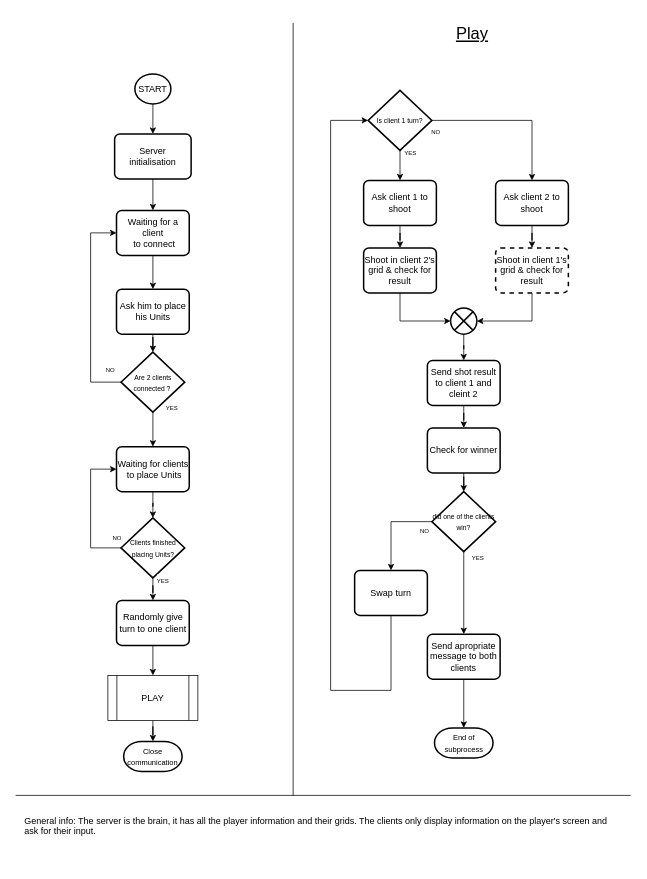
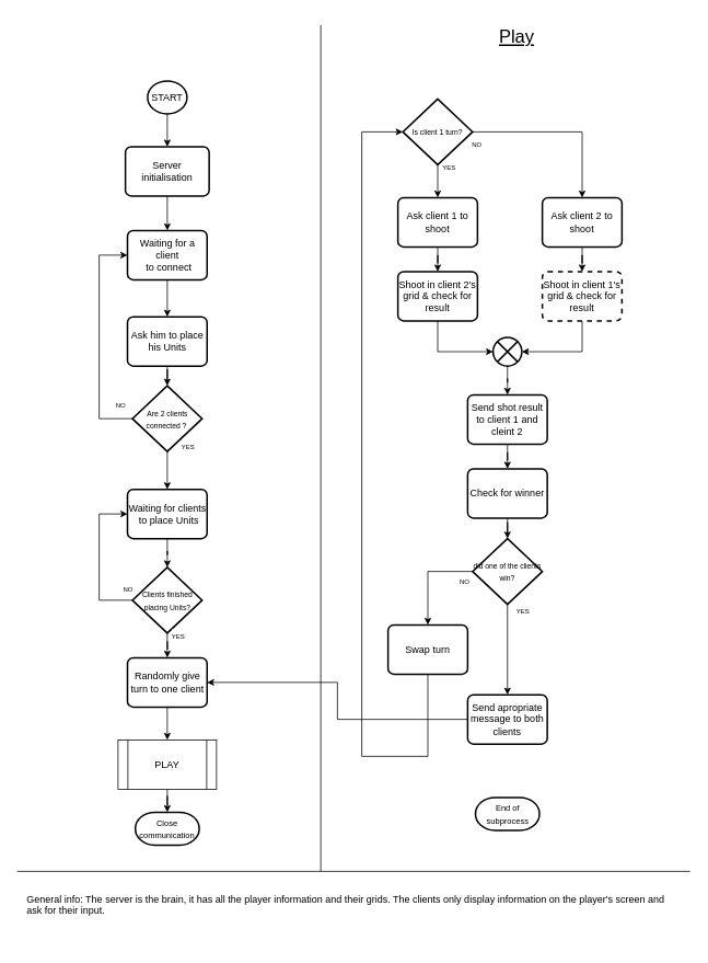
  <mxCell id="0" />
  <mxCell id="1" parent="0" />
  <mxCell id="2" value="" style="edgeStyle=orthogonalEdgeStyle;rounded=0;orthogonalLoop=1;jettySize=auto;html=1;" parent="1" source="3" target="5" edge="1"><mxGeometry relative="1" as="geometry" /></mxCell>
  <mxCell id="3" value="START" style="strokeWidth=2;html=1;shape=mxgraph.flowchart.start_2;whiteSpace=wrap;" parent="1" vertex="1"><mxGeometry x="179" y="98" width="48" height="40" as="geometry" /></mxCell>
  <mxCell id="4" value="" style="edgeStyle=orthogonalEdgeStyle;rounded=0;orthogonalLoop=1;jettySize=auto;html=1;" edge="1" parent="1" source="5" target="7"><mxGeometry relative="1" as="geometry" /></mxCell>
  <mxCell id="5" value="Server initialisation" style="rounded=1;whiteSpace=wrap;html=1;absoluteArcSize=1;arcSize=14;strokeWidth=2;" parent="1" vertex="1"><mxGeometry x="152" y="178" width="102" height="60" as="geometry" /></mxCell>
  <mxCell id="6" style="edgeStyle=orthogonalEdgeStyle;rounded=0;orthogonalLoop=1;jettySize=auto;html=1;exitX=0.5;exitY=1;exitDx=0;exitDy=0;entryX=0.5;entryY=0;entryDx=0;entryDy=0;" edge="1" parent="1" source="7" target="12"><mxGeometry relative="1" as="geometry" /></mxCell>
  <mxCell id="7" value="Waiting for a client&lt;br&gt;&amp;nbsp;to connect" style="rounded=1;whiteSpace=wrap;html=1;absoluteArcSize=1;arcSize=14;strokeWidth=2;" parent="1" vertex="1"><mxGeometry x="154.5" y="280" width="97" height="60" as="geometry" /></mxCell>
  <mxCell id="8" style="edgeStyle=orthogonalEdgeStyle;rounded=0;orthogonalLoop=1;jettySize=auto;html=1;entryX=0;entryY=0.5;entryDx=0;entryDy=0;" edge="1" parent="1" source="10" target="7"><mxGeometry relative="1" as="geometry"><mxPoint x="140" y="280" as="targetPoint" /><Array as="points"><mxPoint x="120" y="509" /><mxPoint x="120" y="310" /></Array></mxGeometry></mxCell>
  <mxCell id="9" value="" style="edgeStyle=orthogonalEdgeStyle;rounded=0;orthogonalLoop=1;jettySize=auto;html=1;" edge="1" parent="1" source="10" target="15"><mxGeometry relative="1" as="geometry" /></mxCell>
  <mxCell id="10" value="&lt;font style=&quot;font-size: 9px&quot;&gt;Are 2 clients connected ?&amp;nbsp;&lt;/font&gt;" style="strokeWidth=2;html=1;shape=mxgraph.flowchart.decision;whiteSpace=wrap;" parent="1" vertex="1"><mxGeometry x="160.5" y="469" width="85" height="80" as="geometry" /></mxCell>
  <mxCell id="11" value="" style="edgeStyle=orthogonalEdgeStyle;rounded=0;orthogonalLoop=1;jettySize=auto;html=1;" edge="1" parent="1" source="12" target="10"><mxGeometry relative="1" as="geometry" /></mxCell>
  <mxCell id="12" value="Ask him to place his Units" style="rounded=1;whiteSpace=wrap;html=1;absoluteArcSize=1;arcSize=14;strokeWidth=2;" parent="1" vertex="1"><mxGeometry x="154.5" y="385" width="97" height="60" as="geometry" /></mxCell>
  <mxCell id="13" value="&lt;span style=&quot;font-size: 8px&quot;&gt;NO&lt;br&gt;&lt;/span&gt;" style="text;html=1;resizable=0;points=[];align=center;verticalAlign=middle;labelBackgroundColor=#ffffff;" parent="1" vertex="1" connectable="0"><mxGeometry x="160.414" y="509.138" as="geometry"><mxPoint x="-14.5" y="-18" as="offset" /></mxGeometry></mxCell>
  <mxCell id="14" value="" style="edgeStyle=orthogonalEdgeStyle;rounded=0;orthogonalLoop=1;jettySize=auto;html=1;" parent="1" source="15" target="18" edge="1"><mxGeometry relative="1" as="geometry" /></mxCell>
  <mxCell id="15" value="Waiting for clients&lt;br&gt;&amp;nbsp;to place Units" style="rounded=1;whiteSpace=wrap;html=1;absoluteArcSize=1;arcSize=14;strokeWidth=2;" parent="1" vertex="1"><mxGeometry x="154.5" y="595" width="97" height="60" as="geometry" /></mxCell>
  <mxCell id="16" value="" style="edgeStyle=orthogonalEdgeStyle;rounded=0;orthogonalLoop=1;jettySize=auto;html=1;entryX=0;entryY=0.5;entryDx=0;entryDy=0;exitX=0;exitY=0.5;exitDx=0;exitDy=0;exitPerimeter=0;" parent="1" source="18" target="15" edge="1"><mxGeometry relative="1" as="geometry"><mxPoint x="80.5" y="698" as="targetPoint" /><Array as="points"><mxPoint x="120" y="730" /><mxPoint x="120" y="625" /></Array></mxGeometry></mxCell>
  <mxCell id="17" value="" style="edgeStyle=orthogonalEdgeStyle;rounded=0;orthogonalLoop=1;jettySize=auto;html=1;" parent="1" source="18" target="21" edge="1"><mxGeometry relative="1" as="geometry" /></mxCell>
  <mxCell id="18" value="&lt;font style=&quot;font-size: 9px&quot;&gt;Clients finished placing Units?&lt;/font&gt;" style="strokeWidth=2;html=1;shape=mxgraph.flowchart.decision;whiteSpace=wrap;" parent="1" vertex="1"><mxGeometry x="160.5" y="690" width="85" height="80" as="geometry" /></mxCell>
  <mxCell id="19" value="&lt;span style=&quot;font-size: 8px&quot;&gt;NO&lt;br&gt;&lt;/span&gt;" style="text;html=1;resizable=0;points=[];align=center;verticalAlign=middle;labelBackgroundColor=#ffffff;" parent="1" vertex="1" connectable="0"><mxGeometry x="164.19" y="730.138" as="geometry"><mxPoint x="-10" y="-15" as="offset" /></mxGeometry></mxCell>
  <mxCell id="20" value="" style="edgeStyle=orthogonalEdgeStyle;rounded=0;orthogonalLoop=1;jettySize=auto;html=1;" parent="1" source="21" target="24" edge="1"><mxGeometry relative="1" as="geometry" /></mxCell>
  <mxCell id="21" value="Randomly give turn to one client" style="rounded=1;whiteSpace=wrap;html=1;absoluteArcSize=1;arcSize=14;strokeWidth=2;" parent="1" vertex="1"><mxGeometry x="154.5" y="800" width="97" height="60" as="geometry" /></mxCell>
  <mxCell id="22" value="&lt;span style=&quot;font-size: 8px&quot;&gt;YES&lt;br&gt;&lt;/span&gt;" style="text;html=1;resizable=0;points=[];align=center;verticalAlign=middle;labelBackgroundColor=#ffffff;" parent="1" vertex="1" connectable="0"><mxGeometry x="229.914" y="790.138" as="geometry"><mxPoint x="-14.5" y="-18" as="offset" /></mxGeometry></mxCell>
  <mxCell id="23" value="" style="edgeStyle=orthogonalEdgeStyle;rounded=0;orthogonalLoop=1;jettySize=auto;html=1;" parent="1" source="24" target="25" edge="1"><mxGeometry relative="1" as="geometry" /></mxCell>
  <mxCell id="24" value="PLAY" style="shape=process;whiteSpace=wrap;html=1;backgroundOutline=1;" parent="1" vertex="1"><mxGeometry x="143" y="900" width="120" height="60" as="geometry" /></mxCell>
  <mxCell id="25" value="&lt;font style=&quot;font-size: 10px&quot;&gt;Close communication&lt;/font&gt;" style="strokeWidth=2;html=1;shape=mxgraph.flowchart.terminator;whiteSpace=wrap;" parent="1" vertex="1"><mxGeometry x="164" y="988" width="78" height="40" as="geometry" /></mxCell>
  <mxCell id="26" value="" style="endArrow=none;html=1;" parent="1" edge="1"><mxGeometry width="50" height="50" relative="1" as="geometry"><mxPoint x="390" y="1060" as="sourcePoint" /><mxPoint x="390" y="30" as="targetPoint" /></mxGeometry></mxCell>
  <mxCell id="27" value="&lt;font style=&quot;font-size: 22px&quot;&gt;&lt;u&gt;Play&lt;/u&gt;&lt;/font&gt;" style="text;html=1;strokeColor=none;fillColor=none;align=center;verticalAlign=middle;whiteSpace=wrap;rounded=0;" parent="1" vertex="1"><mxGeometry x="540" y="20" width="178" height="50" as="geometry" /></mxCell>
  <mxCell id="28" value="" style="edgeStyle=orthogonalEdgeStyle;rounded=0;orthogonalLoop=1;jettySize=auto;html=1;" parent="1" source="30" target="32" edge="1"><mxGeometry relative="1" as="geometry" /></mxCell>
  <mxCell id="29" style="edgeStyle=orthogonalEdgeStyle;rounded=0;orthogonalLoop=1;jettySize=auto;html=1;" parent="1" source="30" target="42" edge="1"><mxGeometry relative="1" as="geometry" /></mxCell>
  <mxCell id="30" value="&lt;font style=&quot;font-size: 9px&quot;&gt;Is client 1 turn?&lt;/font&gt;" style="strokeWidth=2;html=1;shape=mxgraph.flowchart.decision;whiteSpace=wrap;" parent="1" vertex="1"><mxGeometry x="490" y="120" width="85" height="80" as="geometry" /></mxCell>
  <mxCell id="31" value="" style="edgeStyle=orthogonalEdgeStyle;rounded=0;orthogonalLoop=1;jettySize=auto;html=1;" parent="1" source="32" target="34" edge="1"><mxGeometry relative="1" as="geometry" /></mxCell>
  <mxCell id="32" value="Ask client 1 to shoot" style="rounded=1;whiteSpace=wrap;html=1;absoluteArcSize=1;arcSize=14;strokeWidth=2;" parent="1" vertex="1"><mxGeometry x="484" y="240" width="97" height="60" as="geometry" /></mxCell>
  <mxCell id="33" style="edgeStyle=orthogonalEdgeStyle;rounded=0;orthogonalLoop=1;jettySize=auto;html=1;entryX=0;entryY=0.5;entryDx=0;entryDy=0;entryPerimeter=0;exitX=0.5;exitY=1;exitDx=0;exitDy=0;" parent="1" source="34" target="38" edge="1"><mxGeometry relative="1" as="geometry" /></mxCell>
  <mxCell id="34" value="Shoot in client 2's grid &amp;amp; check for result" style="rounded=1;whiteSpace=wrap;html=1;absoluteArcSize=1;arcSize=14;strokeWidth=2;" parent="1" vertex="1"><mxGeometry x="484" y="330" width="97" height="60" as="geometry" /></mxCell>
  <mxCell id="35" style="edgeStyle=orthogonalEdgeStyle;rounded=0;orthogonalLoop=1;jettySize=auto;html=1;entryX=0;entryY=0.5;entryDx=0;entryDy=0;entryPerimeter=0;" parent="1" source="36" target="30" edge="1"><mxGeometry relative="1" as="geometry"><mxPoint x="440" y="110" as="targetPoint" /><Array as="points"><mxPoint x="520" y="920" /><mxPoint x="440" y="920" /><mxPoint x="440" y="160" /></Array></mxGeometry></mxCell>
  <mxCell id="36" value="Swap turn" style="rounded=1;whiteSpace=wrap;html=1;absoluteArcSize=1;arcSize=14;strokeWidth=2;" parent="1" vertex="1"><mxGeometry x="472" y="760" width="97" height="60" as="geometry" /></mxCell>
  <mxCell id="37" value="" style="edgeStyle=orthogonalEdgeStyle;rounded=0;orthogonalLoop=1;jettySize=auto;html=1;" parent="1" source="38" target="46" edge="1"><mxGeometry relative="1" as="geometry" /></mxCell>
  <mxCell id="38" value="" style="verticalLabelPosition=bottom;verticalAlign=top;html=1;strokeWidth=2;shape=mxgraph.flowchart.or;" parent="1" vertex="1"><mxGeometry x="600" y="410" width="35" height="35" as="geometry" /></mxCell>
  <mxCell id="39" value="&lt;span style=&quot;font-size: 8px&quot;&gt;YES&lt;br&gt;&lt;/span&gt;" style="text;html=1;resizable=0;points=[];align=center;verticalAlign=middle;labelBackgroundColor=#ffffff;" parent="1" vertex="1" connectable="0"><mxGeometry x="559.914" y="220.138" as="geometry"><mxPoint x="-14.5" y="-18" as="offset" /></mxGeometry></mxCell>
  <mxCell id="40" value="&lt;span style=&quot;font-size: 8px&quot;&gt;NO&lt;br&gt;&lt;/span&gt;" style="text;html=1;resizable=0;points=[];align=center;verticalAlign=middle;labelBackgroundColor=#ffffff;" parent="1" vertex="1" connectable="0"><mxGeometry x="589.845" y="189.793" as="geometry"><mxPoint x="-10" y="-15" as="offset" /></mxGeometry></mxCell>
  <mxCell id="41" value="" style="edgeStyle=orthogonalEdgeStyle;rounded=0;orthogonalLoop=1;jettySize=auto;html=1;" parent="1" source="42" target="44" edge="1"><mxGeometry relative="1" as="geometry" /></mxCell>
  <mxCell id="42" value="Ask client 2 to shoot" style="rounded=1;whiteSpace=wrap;html=1;absoluteArcSize=1;arcSize=14;strokeWidth=2;" parent="1" vertex="1"><mxGeometry x="660" y="240" width="97" height="60" as="geometry" /></mxCell>
  <mxCell id="43" style="edgeStyle=orthogonalEdgeStyle;rounded=0;orthogonalLoop=1;jettySize=auto;html=1;entryX=1;entryY=0.5;entryDx=0;entryDy=0;entryPerimeter=0;exitX=0.5;exitY=1;exitDx=0;exitDy=0;" parent="1" source="44" target="38" edge="1"><mxGeometry relative="1" as="geometry" /></mxCell>
  <mxCell id="44" value="Shoot in client 1's grid &amp;amp; check for result" style="rounded=1;whiteSpace=wrap;html=1;absoluteArcSize=1;arcSize=14;strokeWidth=2;dashed=1;" parent="1" vertex="1"><mxGeometry x="660" y="330" width="97" height="60" as="geometry" /></mxCell>
  <mxCell id="45" value="" style="edgeStyle=orthogonalEdgeStyle;rounded=0;orthogonalLoop=1;jettySize=auto;html=1;" parent="1" source="46" target="48" edge="1"><mxGeometry relative="1" as="geometry" /></mxCell>
  <mxCell id="46" value="Send shot result to client 1 and cleint 2" style="rounded=1;whiteSpace=wrap;html=1;absoluteArcSize=1;arcSize=14;strokeWidth=2;" parent="1" vertex="1"><mxGeometry x="569" y="480" width="97" height="60" as="geometry" /></mxCell>
  <mxCell id="47" value="" style="edgeStyle=orthogonalEdgeStyle;rounded=0;orthogonalLoop=1;jettySize=auto;html=1;" parent="1" source="48" target="51" edge="1"><mxGeometry relative="1" as="geometry" /></mxCell>
  <mxCell id="48" value="Check for winner" style="rounded=1;whiteSpace=wrap;html=1;absoluteArcSize=1;arcSize=14;strokeWidth=2;" parent="1" vertex="1"><mxGeometry x="569" y="570" width="97" height="60" as="geometry" /></mxCell>
  <mxCell id="49" style="edgeStyle=orthogonalEdgeStyle;rounded=0;orthogonalLoop=1;jettySize=auto;html=1;entryX=0.5;entryY=0;entryDx=0;entryDy=0;" parent="1" source="51" target="36" edge="1"><mxGeometry relative="1" as="geometry" /></mxCell>
  <mxCell id="50" style="edgeStyle=orthogonalEdgeStyle;rounded=0;orthogonalLoop=1;jettySize=auto;html=1;" parent="1" source="51" target="53" edge="1"><mxGeometry relative="1" as="geometry" /></mxCell>
  <mxCell id="51" value="&lt;font style=&quot;font-size: 9px&quot;&gt;did one of the clients win?&lt;/font&gt;" style="strokeWidth=2;html=1;shape=mxgraph.flowchart.decision;whiteSpace=wrap;" parent="1" vertex="1"><mxGeometry x="575" y="655" width="85" height="80" as="geometry" /></mxCell>
- <mxCell id="52" value="" style="edgeStyle=orthogonalEdgeStyle;rounded=0;orthogonalLoop=1;jettySize=auto;html=1;" parent="1" source="53" target="54" edge="1"><mxGeometry relative="1" as="geometry" /></mxCell>
+ <mxCell id="52" value="" style="edgeStyle=orthogonalEdgeStyle;rounded=0;orthogonalLoop=1;jettySize=auto;html=1;" parent="1" source="53" target="21" edge="1"><mxGeometry relative="1" as="geometry" /></mxCell>
  <mxCell id="53" value="Send apropriate message to both clients" style="rounded=1;whiteSpace=wrap;html=1;absoluteArcSize=1;arcSize=14;strokeWidth=2;" parent="1" vertex="1"><mxGeometry x="569" y="845" width="97" height="60" as="geometry" /></mxCell>
  <mxCell id="54" value="&lt;font style=&quot;font-size: 10px&quot;&gt;End of subprocess&lt;/font&gt;" style="strokeWidth=2;html=1;shape=mxgraph.flowchart.terminator;whiteSpace=wrap;" parent="1" vertex="1"><mxGeometry x="578.5" y="970" width="78" height="40" as="geometry" /></mxCell>
  <mxCell id="55" value="" style="endArrow=none;html=1;" parent="1" edge="1"><mxGeometry width="50" height="50" relative="1" as="geometry"><mxPoint y="1060" as="sourcePoint" x="20" /><mxPoint x="840" y="1060" as="targetPoint" /></mxGeometry></mxCell>
  <mxCell id="56" value="General info: The server is the brain, it has all the player information and their grids. The clients only display information on the player's screen and ask for their input.&amp;nbsp;" style="text;html=1;strokeColor=none;fillColor=none;align=left;verticalAlign=top;whiteSpace=wrap;rounded=0;" parent="1" vertex="1"><mxGeometry x="30" y="1080" width="780" height="70" as="geometry" /></mxCell>
  <mxCell id="57" value="&lt;span style=&quot;font-size: 8px&quot;&gt;YES&lt;br&gt;&lt;/span&gt;" style="text;html=1;resizable=0;points=[];align=center;verticalAlign=middle;labelBackgroundColor=#ffffff;" parent="1" vertex="1" connectable="0"><mxGeometry x="649.914" y="760.138" as="geometry"><mxPoint x="-14.5" y="-18" as="offset" /></mxGeometry></mxCell>
  <mxCell id="58" value="&lt;span style=&quot;font-size: 8px&quot;&gt;NO&lt;br&gt;&lt;/span&gt;" style="text;html=1;resizable=0;points=[];align=center;verticalAlign=middle;labelBackgroundColor=#ffffff;" parent="1" vertex="1" connectable="0"><mxGeometry x="574.845" y="720.293" as="geometry"><mxPoint x="-10" y="-15" as="offset" /></mxGeometry></mxCell>
  <mxCell id="59" value="&lt;span style=&quot;font-size: 8px&quot;&gt;YES&lt;br&gt;&lt;/span&gt;" style="text;html=1;resizable=0;points=[];align=center;verticalAlign=middle;labelBackgroundColor=#ffffff;" vertex="1" connectable="0" parent="1"><mxGeometry x="241.914" y="560.138" as="geometry"><mxPoint x="-14.5" y="-18" as="offset" /></mxGeometry></mxCell>
